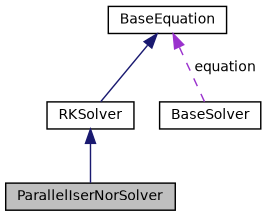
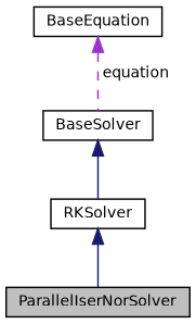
  digraph {
    node [color=black fillcolor=white fontname=Helvetica fontsize=10 shape=record style=filled]
    edge [color=midnightblue dir=back fontname=Helvetica fontsize=10 labelfontname=Helvetica labelfontsize=10 style=solid]
    n1 [fillcolor=grey75 fontcolor=black height=0.2 label=ParallelIserNorSolver width=0.4]
    n2 [height=0.2 label=RKSolver width=0.4]
    n3 [height=0.2 label=BaseSolver width=0.4]
    n4 [height=0.2 label=BaseEquation width=0.4]
    n2 -> n1
-   n4 -> n2
+   n3 -> n2
    n4 -> n3 [color=darkorchid3 label=" equation" style=dashed]
  }
